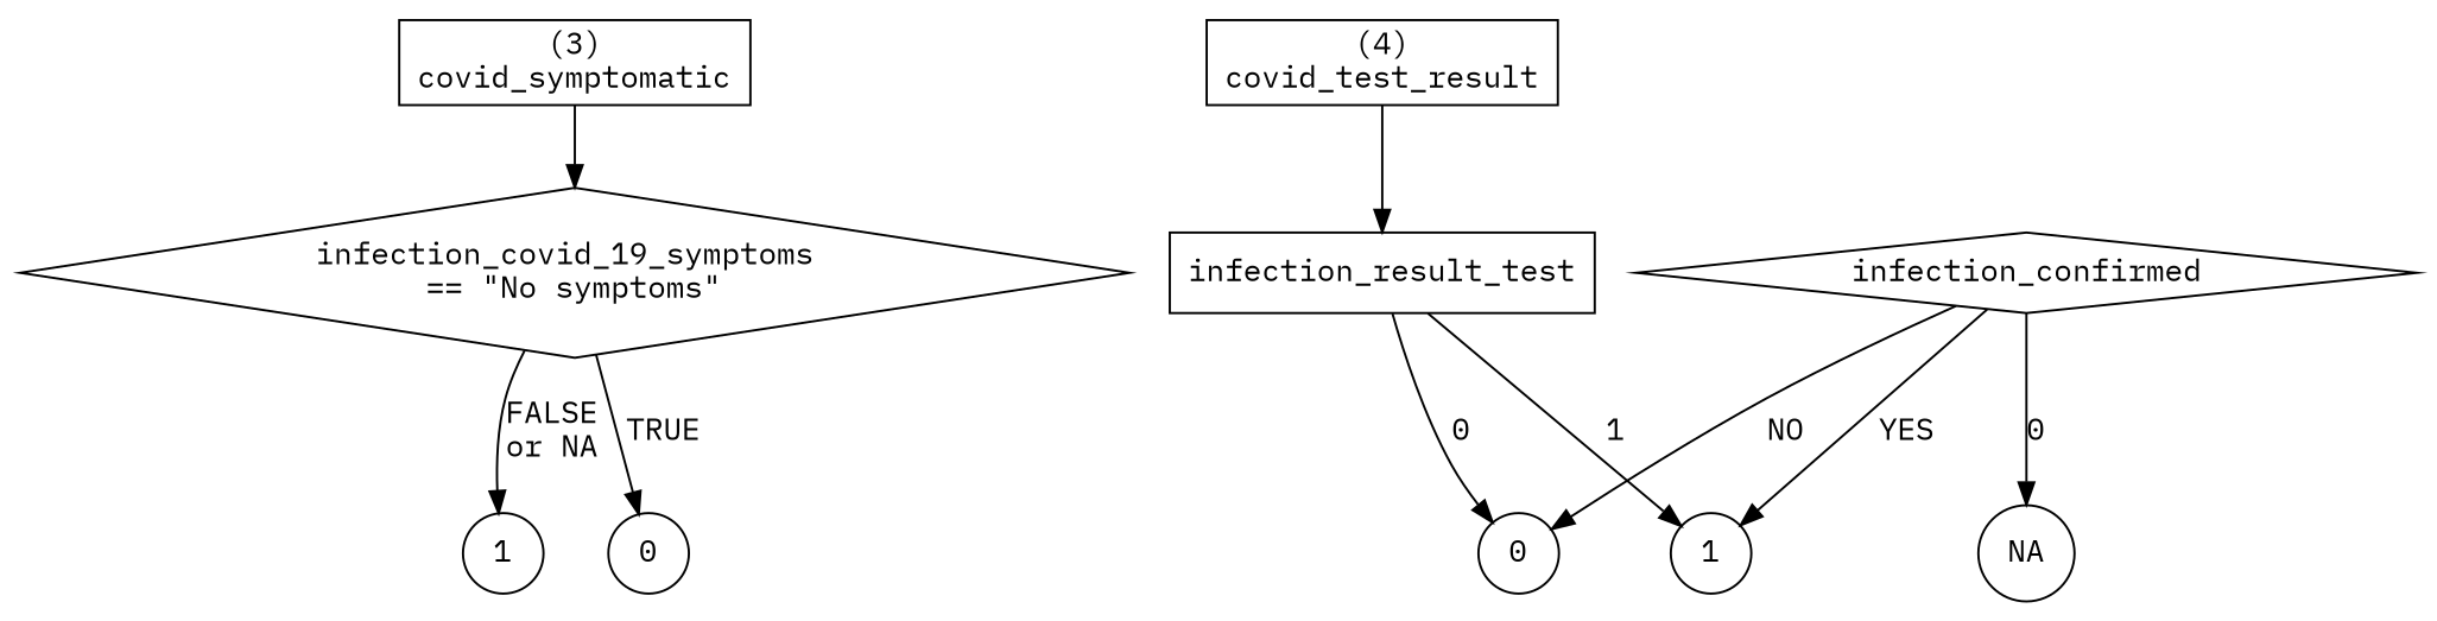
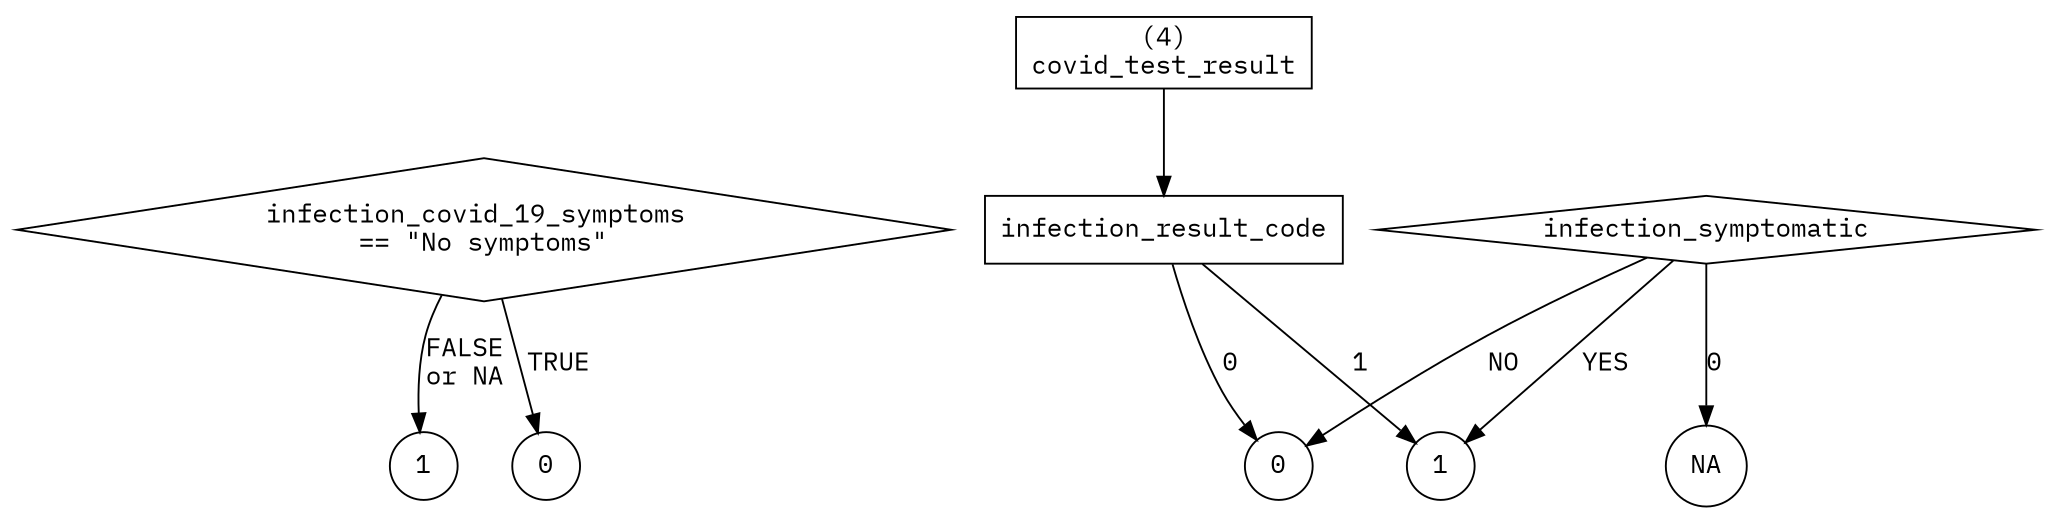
  digraph {
    fontname="IBM Plex Mono"
    node [fontname="IBM Plex Mono" shape=circle]
    edge [fontname="IBM Plex Mono"]
-   n1 [label="(3)\ncovid_symptomatic" shape=box]
    n2 [label="infection_covid_19_symptoms \n== \"No symptoms\"" shape=diamond]
    n3 [label=1]
    n4 [label=0]
    n5 [label="(4)\ncovid_test_result" shape=box]
-   n6 [label=infection_result_test shape=box]
+   n6 [label=infection_result_code shape=box]
    n7 [label=0]
    n8 [label=1]
-   n9 [label=infection_confirmed shape=diamond]
+   n9 [label=infection_symptomatic shape=diamond]
    n10 [label=NA]
-   n1 -> n2
    n2 -> n3 [label="FALSE\nor NA"]
    n2 -> n4 [label=TRUE]
    n5 -> n6
    n6 -> n7 [label=0]
    n6 -> n8 [label=1]
    n9 -> n7 [label=NO]
    n9 -> n8 [label=YES]
    n9 -> n10 [label=0]
  }
